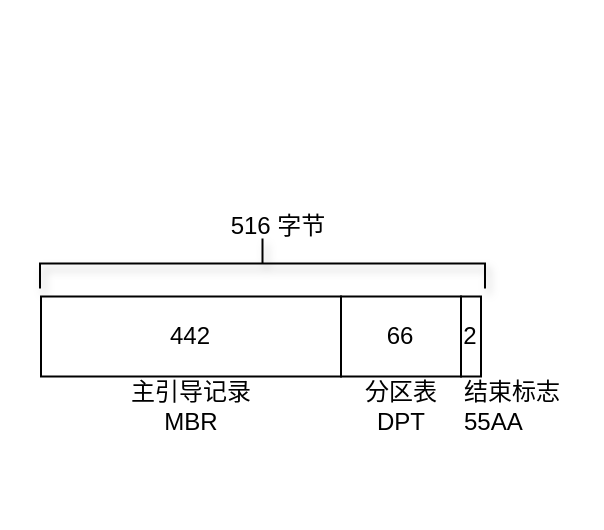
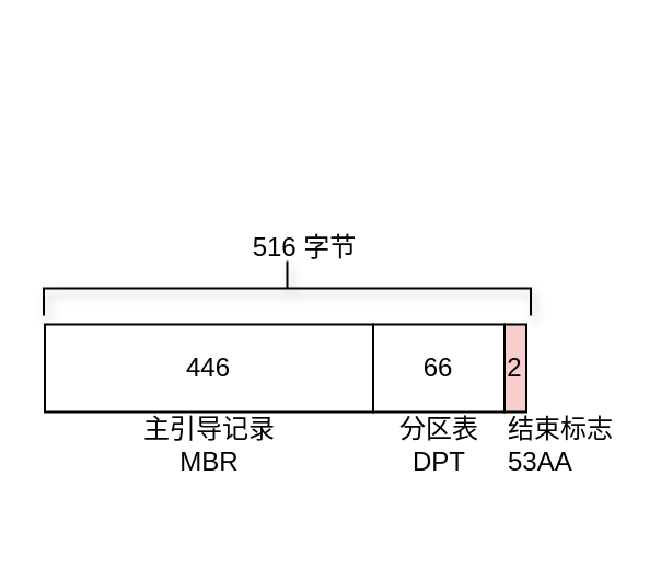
  <mxCell id="0" />
  <mxCell id="1" parent="0" />
- <mxCell id="2" value="442" style="rounded=0;whiteSpace=wrap;html=1;" vertex="1" parent="1"><mxGeometry x="20" y="147.75" width="150" height="40" as="geometry" /></mxCell>
+ <mxCell id="2" value="446" style="rounded=0;whiteSpace=wrap;html=1;" vertex="1" parent="1"><mxGeometry x="20" y="147.75" width="150" height="40" as="geometry" /></mxCell>
  <mxCell id="3" value="66" style="rounded=0;whiteSpace=wrap;html=1;" vertex="1" parent="1"><mxGeometry x="170" y="147.75" width="60" height="40" as="geometry" /></mxCell>
- <mxCell id="4" value="2" style="rounded=0;whiteSpace=wrap;html=1;" vertex="1" parent="1"><mxGeometry x="230" y="147.75" width="10" height="40" as="geometry" /></mxCell>
+ <mxCell id="4" value="2" style="rounded=0;whiteSpace=wrap;html=1;fillColor=#f8cecc;" vertex="1" parent="1"><mxGeometry x="230" y="147.75" width="10" height="40" as="geometry" /></mxCell>
  <mxCell id="5" value="" style="strokeWidth=1;html=1;shape=mxgraph.flowchart.annotation_2;align=left;labelPosition=right;pointerEvents=1;rotation=90;shadow=1;fillColor=default;fillStyle=auto;" vertex="1" parent="1"><mxGeometry x="118.25" y="20" width="25" height="222.5" as="geometry" /></mxCell>
  <mxCell id="6" value="516 字节" style="text;html=1;strokeColor=none;fillColor=none;align=center;verticalAlign=middle;whiteSpace=wrap;rounded=0;" vertex="1" parent="1"><mxGeometry x="109.25" y="97.75" width="60" height="30" as="geometry" /></mxCell>
  <mxCell id="7" value="主引导记录MBR" style="text;html=1;strokeColor=none;fillColor=none;align=center;verticalAlign=middle;whiteSpace=wrap;rounded=0;" vertex="1" parent="1"><mxGeometry x="59.62" y="187.75" width="70.75" height="30" as="geometry" /></mxCell>
  <mxCell id="8" value="分区表&lt;br&gt;DPT" style="text;html=1;strokeColor=none;fillColor=none;align=center;verticalAlign=middle;whiteSpace=wrap;rounded=0;" vertex="1" parent="1"><mxGeometry x="164.62" y="187.75" width="70.75" height="30" as="geometry" /></mxCell>
- <mxCell id="9" value="结束标志&lt;br&gt;55AA" style="text;html=1;strokeColor=none;fillColor=none;align=left;verticalAlign=middle;whiteSpace=wrap;rounded=0;" vertex="1" parent="1"><mxGeometry x="230" y="187.75" width="50" height="30" as="geometry" /></mxCell>
+ <mxCell id="9" value="结束标志&lt;br&gt;53AA" style="text;html=1;strokeColor=none;fillColor=none;align=left;verticalAlign=middle;whiteSpace=wrap;rounded=0;" vertex="1" parent="1"><mxGeometry x="230" y="187.75" width="50" height="30" as="geometry" /></mxCell>
